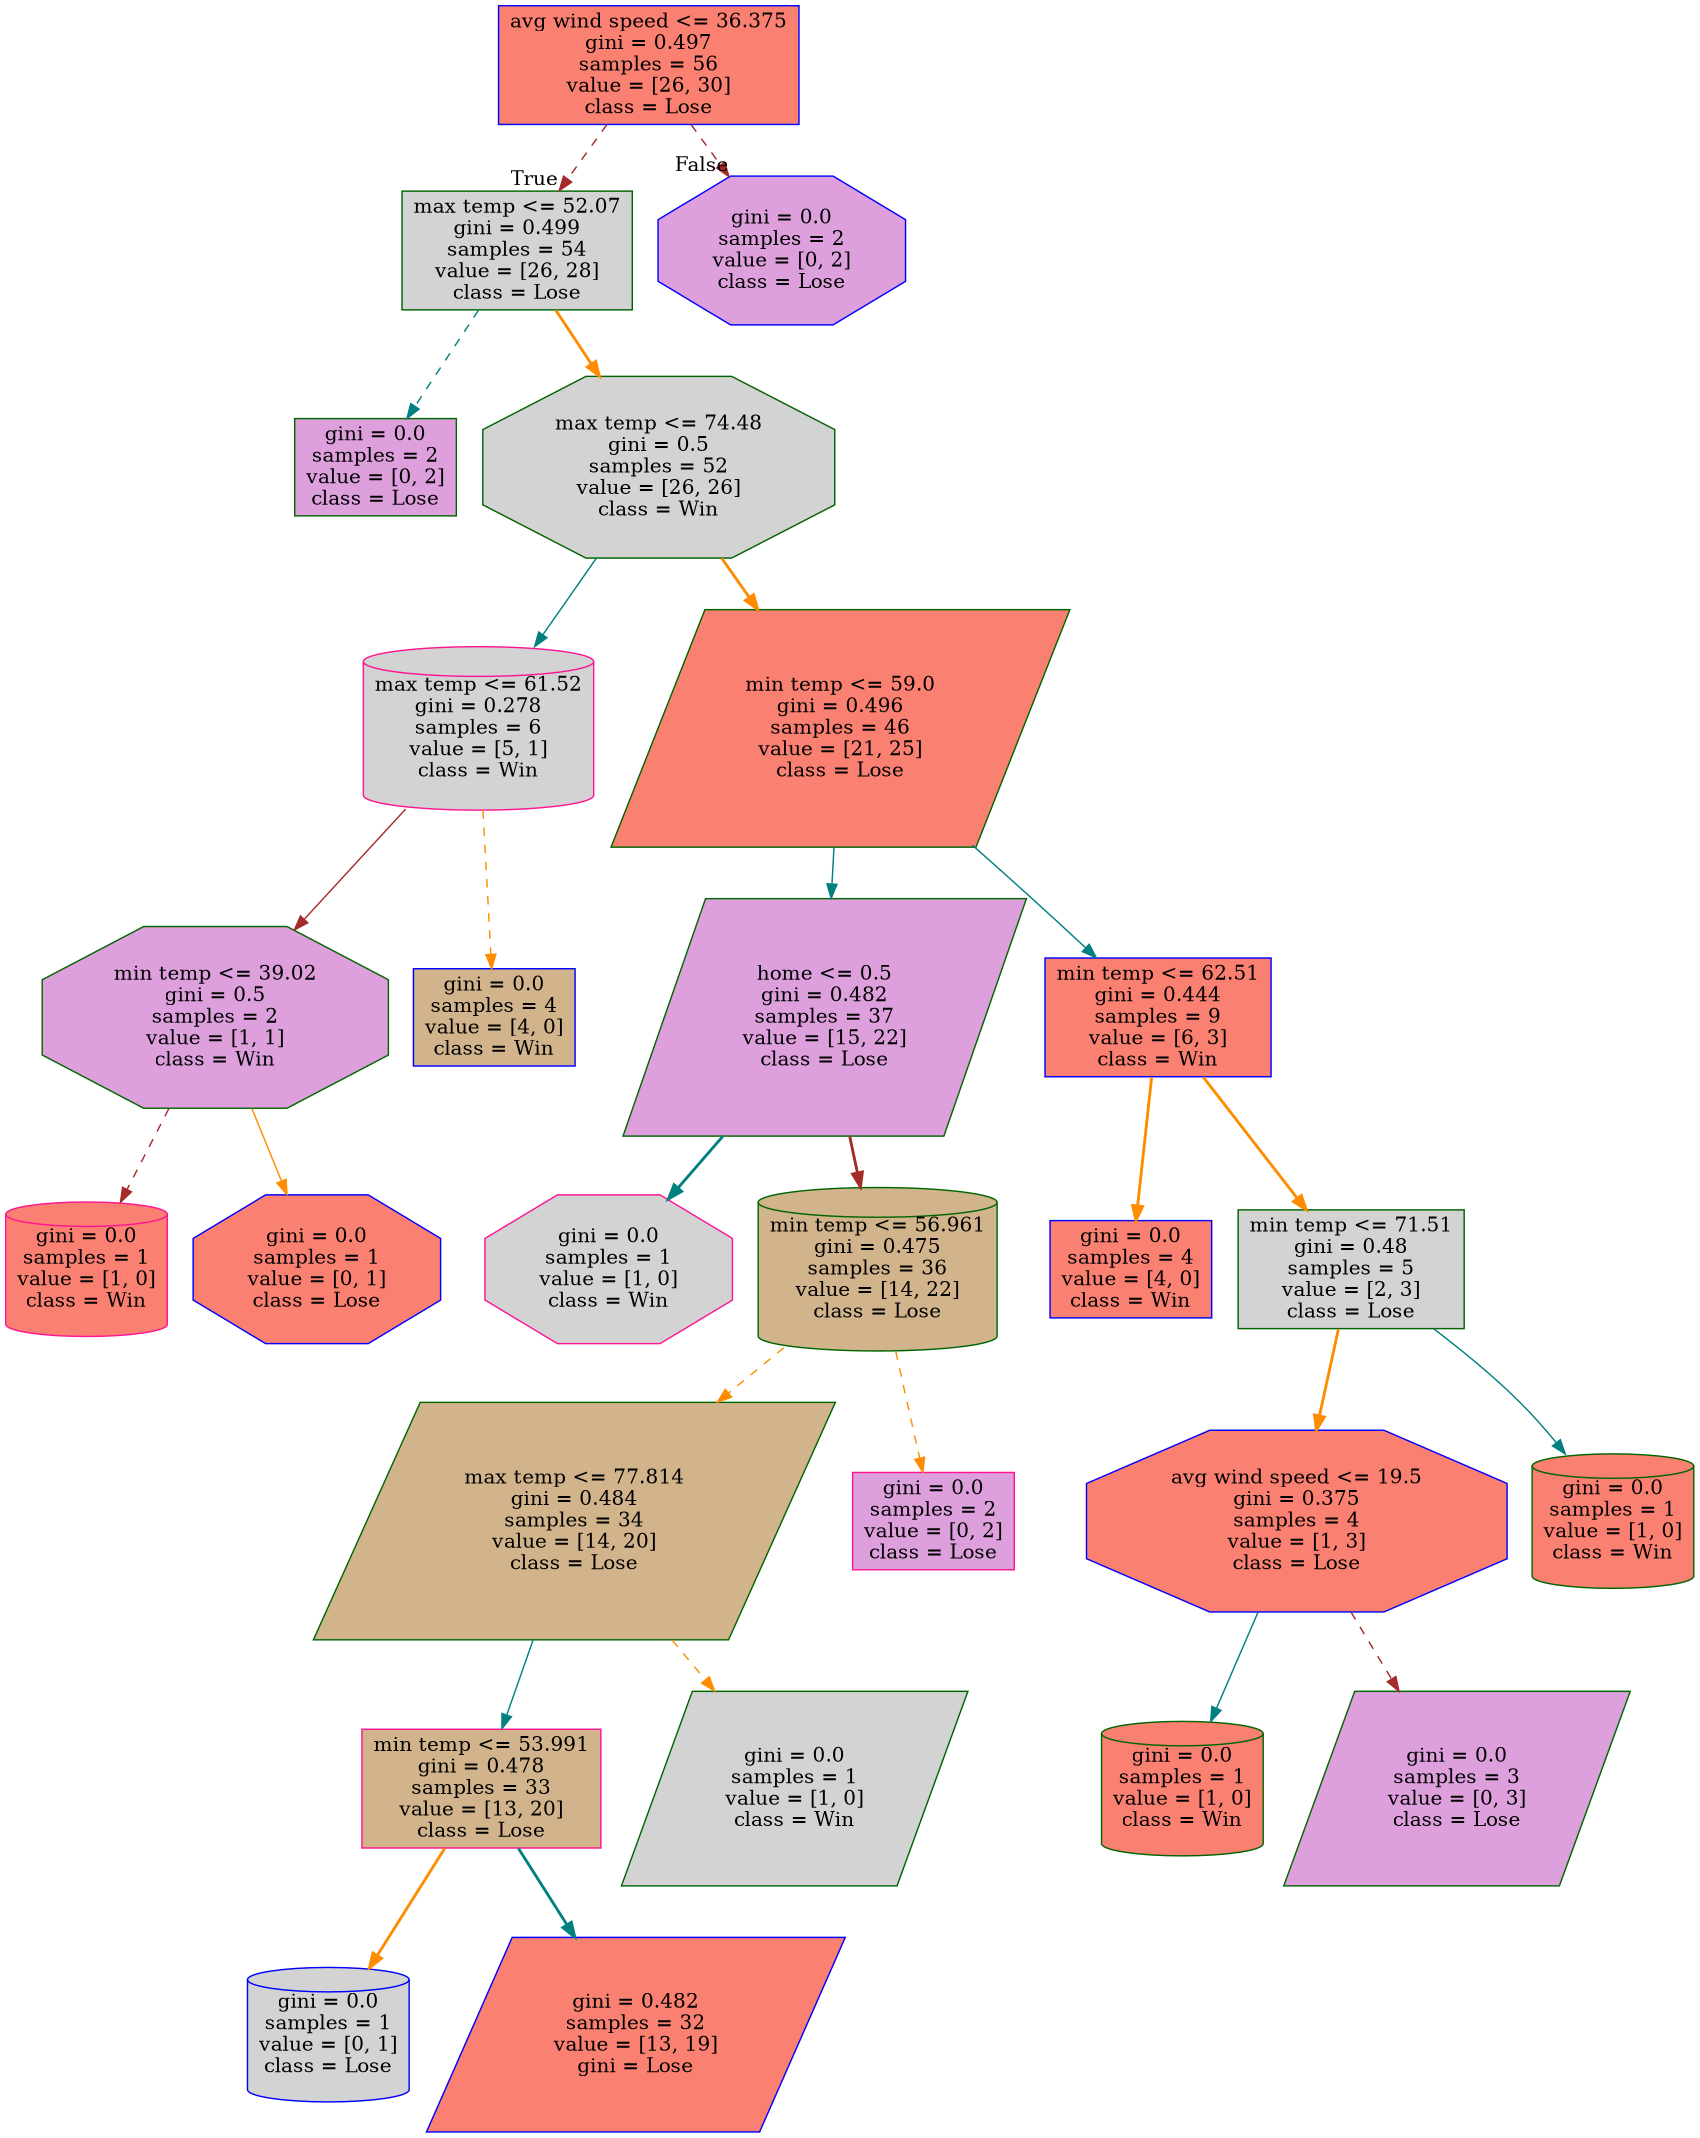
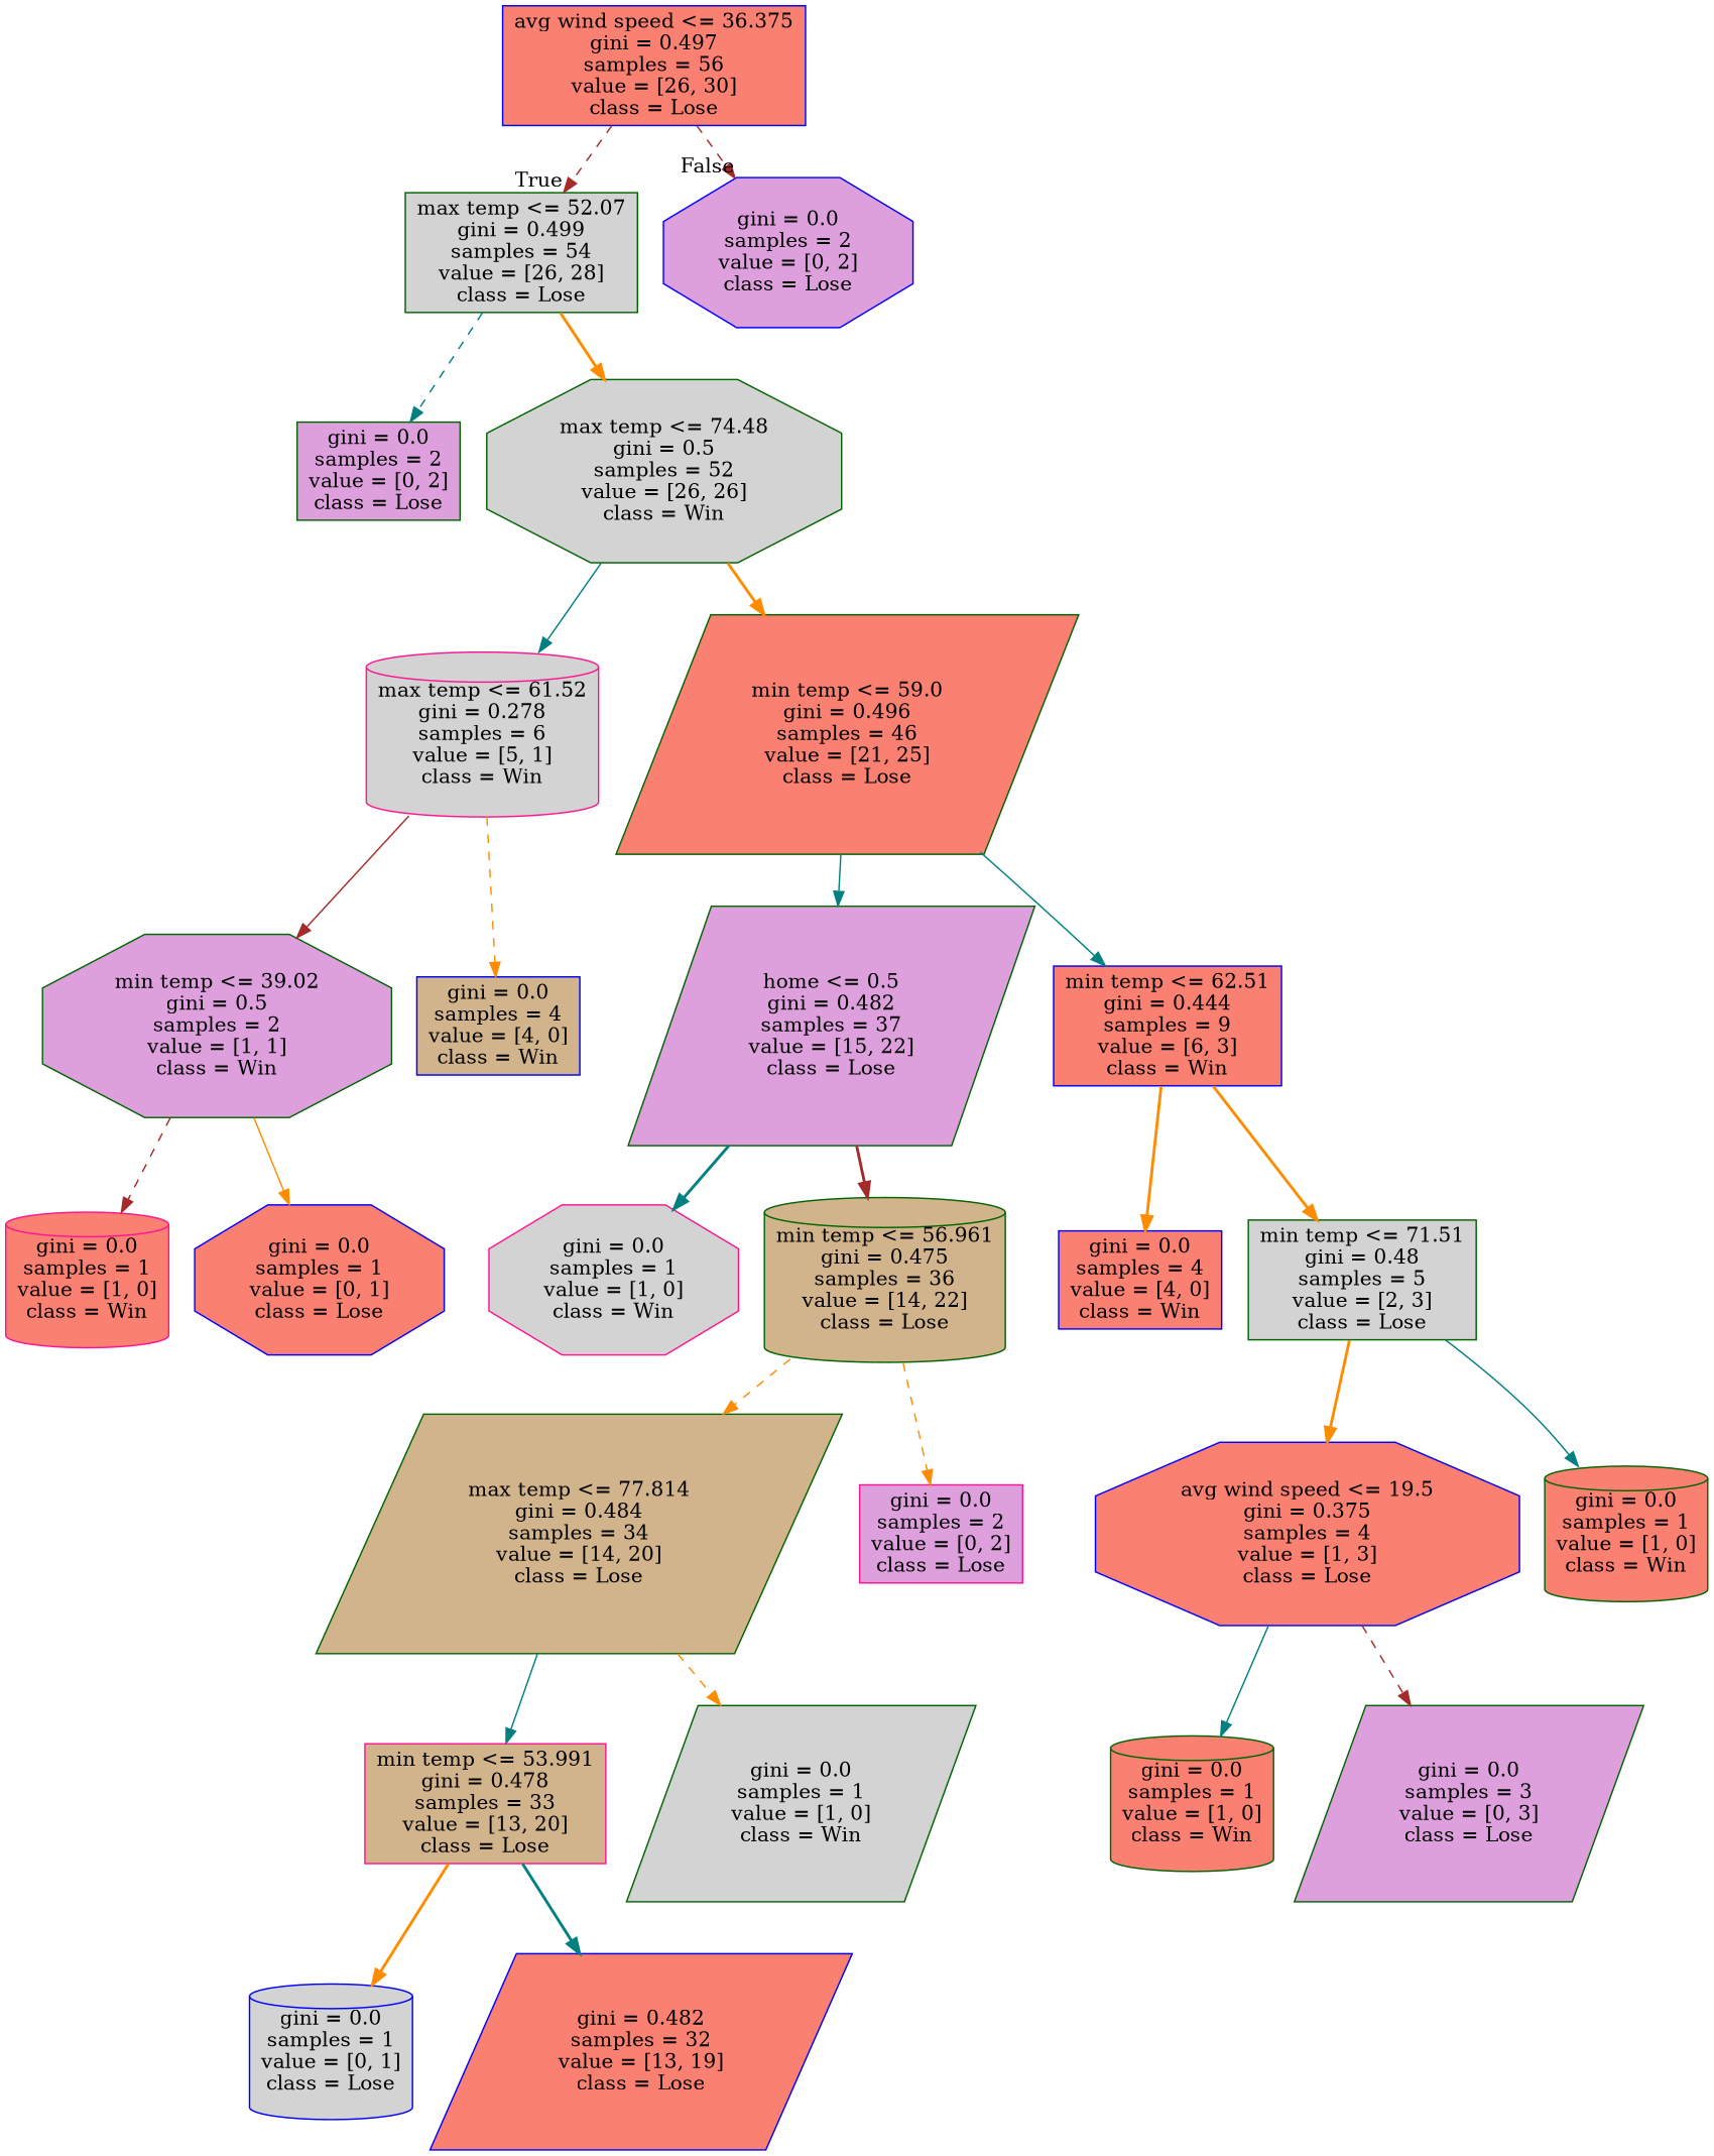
  digraph {
    node [shape=box style=filled fillcolor=salmon color=darkgreen]
    edge [color=darkorange style=dashed]
    n1 [label="avg wind speed <= 36.375\ngini = 0.497\nsamples = 56\nvalue = [26, 30]\nclass = Lose" color=blue]
    n2 [label="max temp <= 52.07\ngini = 0.499\nsamples = 54\nvalue = [26, 28]\nclass = Lose" fillcolor=lightgrey]
    n3 [label="gini = 0.0\nsamples = 2\nvalue = [0, 2]\nclass = Lose" shape=octagon fillcolor=plum color=blue]
    n4 [label="gini = 0.0\nsamples = 2\nvalue = [0, 2]\nclass = Lose" fillcolor=plum]
    n5 [label="max temp <= 74.48\ngini = 0.5\nsamples = 52\nvalue = [26, 26]\nclass = Win" shape=octagon fillcolor=lightgrey]
    n6 [label="max temp <= 61.52\ngini = 0.278\nsamples = 6\nvalue = [5, 1]\nclass = Win" shape=cylinder fillcolor=lightgrey color=deeppink]
    n7 [label="min temp <= 59.0\ngini = 0.496\nsamples = 46\nvalue = [21, 25]\nclass = Lose" shape=parallelogram]
    n8 [label="min temp <= 39.02\ngini = 0.5\nsamples = 2\nvalue = [1, 1]\nclass = Win" shape=octagon fillcolor=plum]
    n9 [label="gini = 0.0\nsamples = 4\nvalue = [4, 0]\nclass = Win" fillcolor=tan color=blue]
    n10 [label="gini = 0.0\nsamples = 1\nvalue = [1, 0]\nclass = Win" shape=cylinder color=deeppink]
    n11 [label="gini = 0.0\nsamples = 1\nvalue = [0, 1]\nclass = Lose" shape=octagon color=blue]
    n12 [label="home <= 0.5\ngini = 0.482\nsamples = 37\nvalue = [15, 22]\nclass = Lose" shape=parallelogram fillcolor=plum]
    n13 [label="min temp <= 62.51\ngini = 0.444\nsamples = 9\nvalue = [6, 3]\nclass = Win" color=blue]
    n14 [label="gini = 0.0\nsamples = 1\nvalue = [1, 0]\nclass = Win" shape=octagon fillcolor=lightgrey color=deeppink]
    n15 [label="min temp <= 56.961\ngini = 0.475\nsamples = 36\nvalue = [14, 22]\nclass = Lose" shape=cylinder fillcolor=tan]
    n16 [label="max temp <= 77.814\ngini = 0.484\nsamples = 34\nvalue = [14, 20]\nclass = Lose" shape=parallelogram fillcolor=tan]
    n17 [label="gini = 0.0\nsamples = 2\nvalue = [0, 2]\nclass = Lose" fillcolor=plum color=deeppink]
    n18 [label="min temp <= 53.991\ngini = 0.478\nsamples = 33\nvalue = [13, 20]\nclass = Lose" fillcolor=tan color=deeppink]
    n19 [label="gini = 0.0\nsamples = 1\nvalue = [1, 0]\nclass = Win" shape=parallelogram fillcolor=lightgrey]
    n20 [label="gini = 0.0\nsamples = 1\nvalue = [0, 1]\nclass = Lose" shape=cylinder fillcolor=lightgrey color=blue]
-   n21 [label="gini = 0.482\nsamples = 32\nvalue = [13, 19]\ngini = Lose" shape=parallelogram color=blue]
+   n21 [label="gini = 0.482\nsamples = 32\nvalue = [13, 19]\nclass = Lose" shape=parallelogram color=blue]
    n22 [label="gini = 0.0\nsamples = 4\nvalue = [4, 0]\nclass = Win" color=blue]
    n23 [label="min temp <= 71.51\ngini = 0.48\nsamples = 5\nvalue = [2, 3]\nclass = Lose" fillcolor=lightgrey]
    n24 [label="avg wind speed <= 19.5\ngini = 0.375\nsamples = 4\nvalue = [1, 3]\nclass = Lose" shape=octagon color=blue]
    n25 [label="gini = 0.0\nsamples = 1\nvalue = [1, 0]\nclass = Win" shape=cylinder]
    n26 [label="gini = 0.0\nsamples = 1\nvalue = [1, 0]\nclass = Win" shape=cylinder]
    n27 [label="gini = 0.0\nsamples = 3\nvalue = [0, 3]\nclass = Lose" shape=parallelogram fillcolor=plum]
    n1 -> n2 [headlabel=True labelangle=45 labeldistance=2.5 color=brown]
    n1 -> n3 [headlabel=False labelangle=-45 labeldistance=2.5 color=brown]
    n2 -> n4 [color=teal]
    n2 -> n5 [style=bold]
    n5 -> n6 [color=teal style=solid]
    n5 -> n7 [style=bold]
    n6 -> n8 [color=brown style=solid]
    n6 -> n9
    n7 -> n12 [color=teal style=solid]
    n7 -> n13 [color=teal style=solid]
    n8 -> n10 [color=brown]
    n8 -> n11 [style=solid]
    n12 -> n14 [color=teal style=bold]
    n12 -> n15 [color=brown style=bold]
    n13 -> n22 [style=bold]
    n13 -> n23 [style=bold]
    n15 -> n16
    n15 -> n17
    n16 -> n18 [color=teal style=solid]
    n16 -> n19
    n18 -> n20 [style=bold]
    n18 -> n21 [color=teal style=bold]
    n23 -> n24 [style=bold]
    n23 -> n25 [color=teal style=solid]
    n24 -> n26 [color=teal style=solid]
    n24 -> n27 [color=brown]
  }
